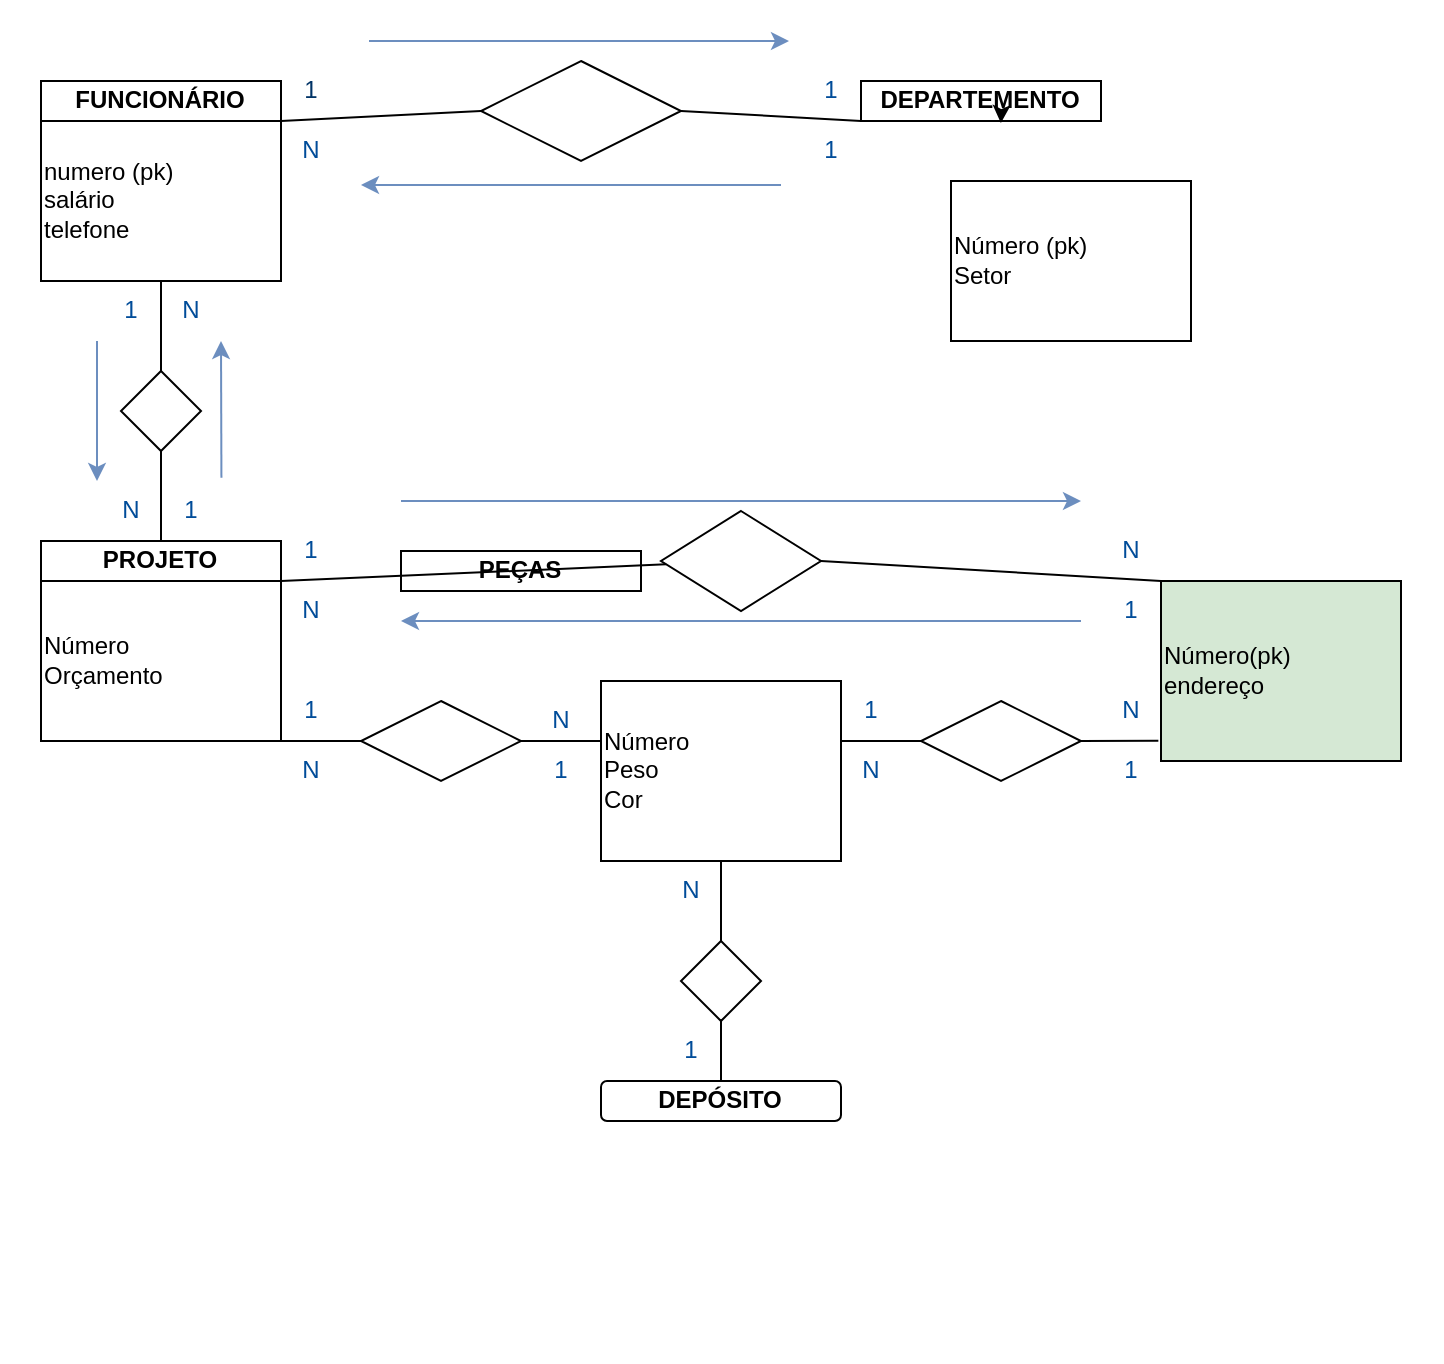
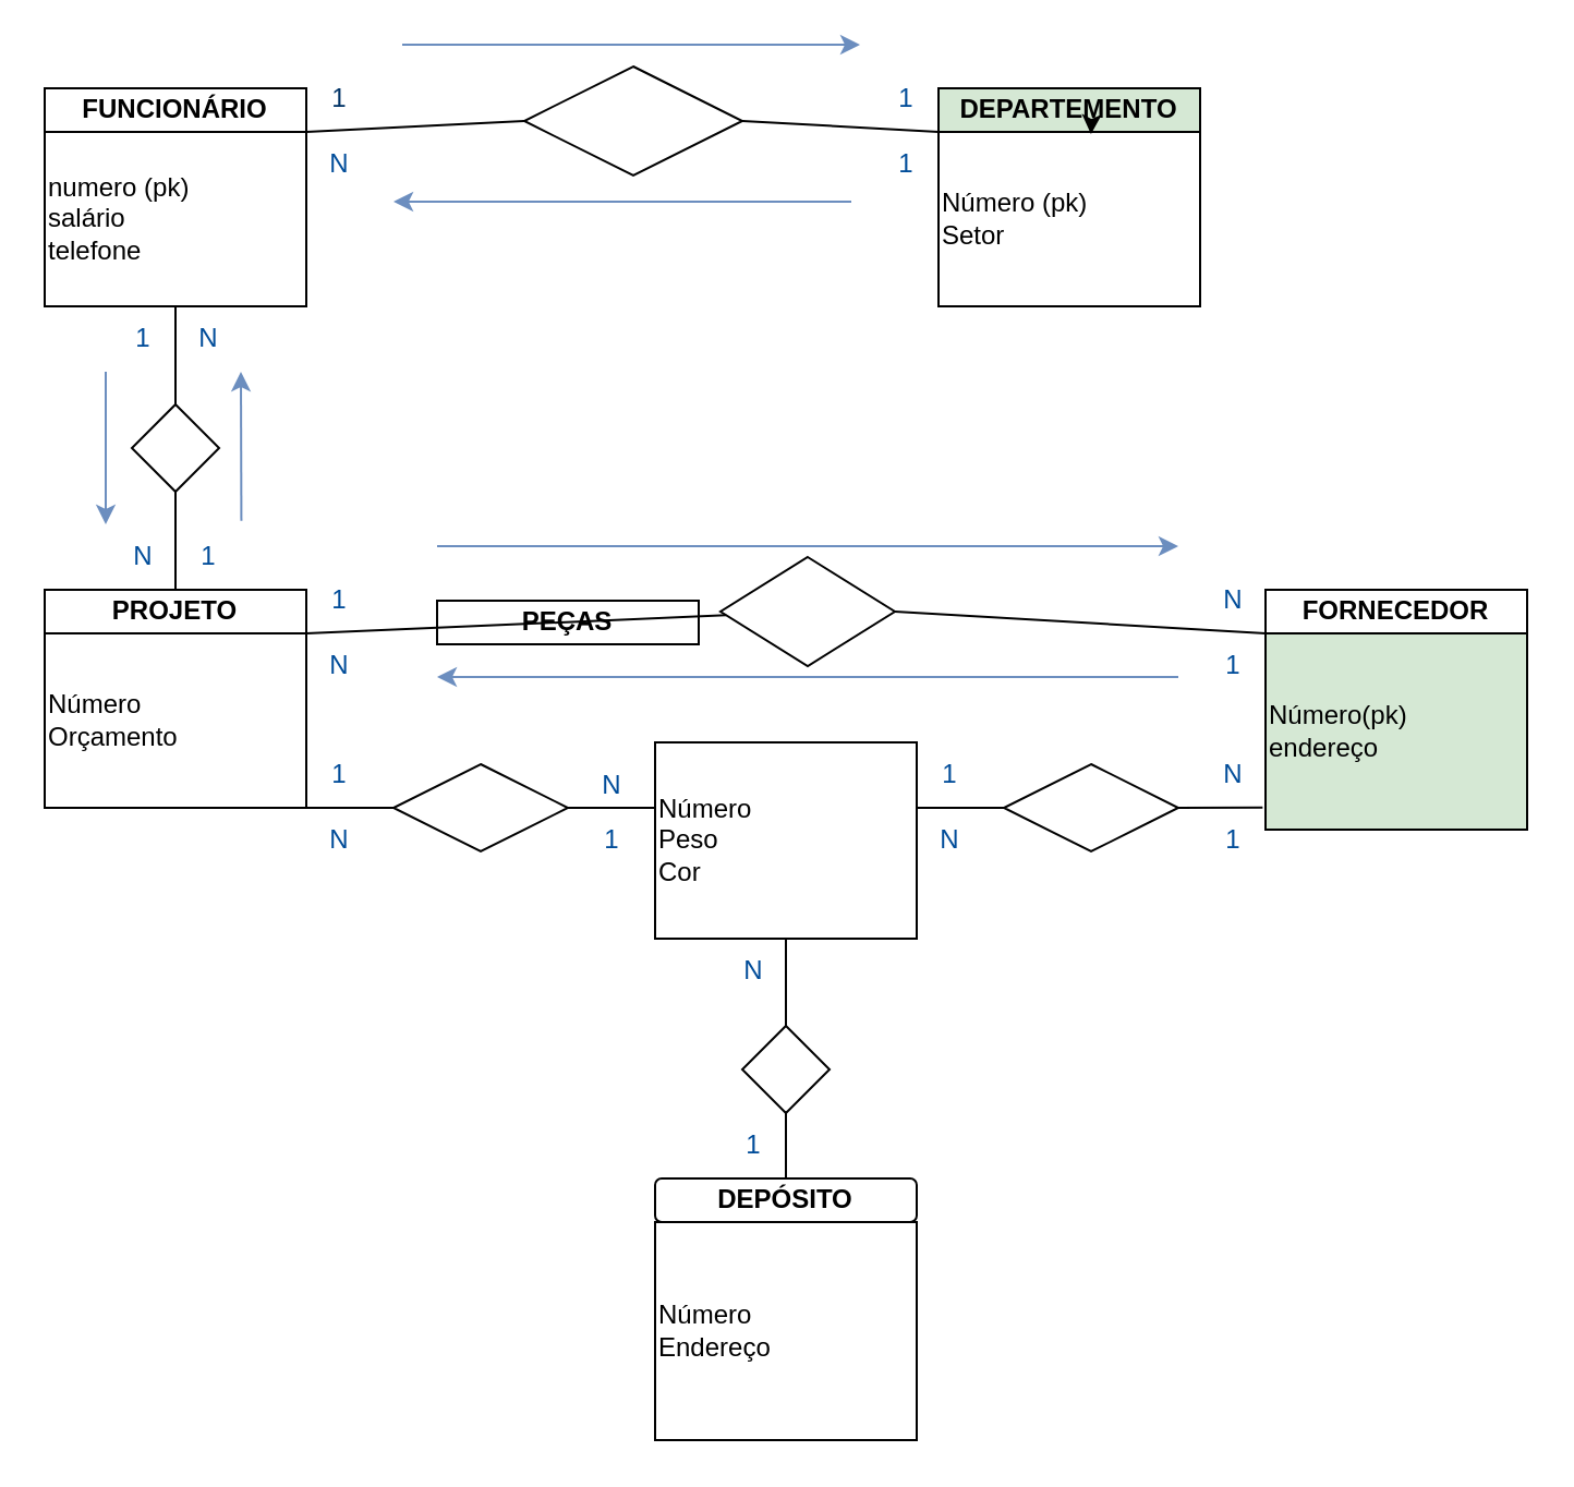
  <mxCell id="0" />
  <mxCell id="1" parent="0" />
  <mxCell id="2" style="edgeStyle=orthogonalEdgeStyle;rounded=0;orthogonalLoop=1;jettySize=auto;html=1;exitX=1;exitY=0.5;exitDx=0;exitDy=0;" parent="1" edge="1"><mxGeometry relative="1" as="geometry"><mxPoint x="150" y="390" as="targetPoint" /><mxPoint x="150" y="390" as="sourcePoint" /></mxGeometry></mxCell>
  <mxCell id="3" style="edgeStyle=orthogonalEdgeStyle;rounded=0;orthogonalLoop=1;jettySize=auto;html=1;" parent="1" edge="1"><mxGeometry relative="1" as="geometry"><mxPoint x="260" y="390" as="targetPoint" /><mxPoint x="260" y="390" as="sourcePoint" /></mxGeometry></mxCell>
  <mxCell id="4" value="&lt;b&gt;FUNCIONÁRIO&lt;/b&gt;" style="rounded=0;whiteSpace=wrap;html=1;" parent="1" vertex="1"><mxGeometry x="20" y="40" width="120" height="20" as="geometry" /></mxCell>
  <mxCell id="5" value="numero (pk)&lt;br&gt;salário&lt;br&gt;telefone" style="rounded=0;whiteSpace=wrap;html=1;align=left;" parent="1" vertex="1"><mxGeometry x="20" y="60" width="120" height="80" as="geometry" /></mxCell>
- <mxCell id="6" value="&lt;b&gt;DEPARTEMENTO&lt;/b&gt;" style="rounded=0;whiteSpace=wrap;html=1;" parent="1" vertex="1"><mxGeometry x="430" y="40" width="120" height="20" as="geometry" /></mxCell>
- <mxCell id="7" value="Número (pk)&lt;br&gt;Setor" style="rounded=0;whiteSpace=wrap;html=1;align=left;" parent="1" vertex="1"><mxGeometry x="475" y="90" width="120" height="80" as="geometry" /></mxCell>
+ <mxCell id="6" value="&lt;b&gt;DEPARTEMENTO&lt;/b&gt;" style="rounded=0;whiteSpace=wrap;html=1;fillColor=#d5e8d4;" parent="1" vertex="1"><mxGeometry x="430" y="40" width="120" height="20" as="geometry" /></mxCell>
+ <mxCell id="7" value="Número (pk)&lt;br&gt;Setor" style="rounded=0;whiteSpace=wrap;html=1;align=left;" parent="1" vertex="1"><mxGeometry x="430" y="60" width="120" height="80" as="geometry" /></mxCell>
  <mxCell id="8" value="&lt;b&gt;PROJETO&lt;/b&gt;" style="rounded=0;whiteSpace=wrap;html=1;" parent="1" vertex="1"><mxGeometry x="20" y="270" width="120" height="20" as="geometry" /></mxCell>
  <mxCell id="9" value="Número&amp;nbsp;&lt;br&gt;Orçamento" style="rounded=0;whiteSpace=wrap;html=1;align=left;" parent="1" vertex="1"><mxGeometry x="20" y="290" width="120" height="80" as="geometry" /></mxCell>
+ <mxCell id="10" value="&lt;b&gt;FORNECEDOR&lt;/b&gt;" style="rounded=0;whiteSpace=wrap;html=1;" parent="1" vertex="1"><mxGeometry x="580" y="270" width="120" height="20" as="geometry" /></mxCell>
  <mxCell id="11" value="Número(pk)&lt;br&gt;endereço" style="rounded=0;whiteSpace=wrap;html=1;align=left;fillColor=#d5e8d4;" parent="1" vertex="1"><mxGeometry x="580" y="290" width="120" height="90" as="geometry" /></mxCell>
  <mxCell id="12" value="&lt;b&gt;PEÇAS&lt;/b&gt;" style="rounded=0;whiteSpace=wrap;html=1;" parent="1" vertex="1"><mxGeometry x="200" y="275" width="120" height="20" as="geometry" /></mxCell>
  <mxCell id="13" value="Número&lt;br&gt;Peso&lt;br&gt;Cor&amp;nbsp;" style="rounded=0;whiteSpace=wrap;html=1;align=left;" parent="1" vertex="1"><mxGeometry x="300" y="340" width="120" height="90" as="geometry" /></mxCell>
  <mxCell id="14" style="edgeStyle=orthogonalEdgeStyle;rounded=0;orthogonalLoop=1;jettySize=auto;html=1;exitX=0.5;exitY=1;exitDx=0;exitDy=0;entryX=0.583;entryY=1.05;entryDx=0;entryDy=0;entryPerimeter=0;" parent="1" source="6" target="6" edge="1"><mxGeometry relative="1" as="geometry" /></mxCell>
  <mxCell id="15" value="&lt;b&gt;DEPÓSITO&lt;/b&gt;" style="whiteSpace=wrap;html=1;rounded=1;" parent="1" vertex="1"><mxGeometry x="300" y="540" width="120" height="20" as="geometry" /></mxCell>
+ <mxCell id="16" value="Número&amp;nbsp;&lt;br&gt;Endereço" style="rounded=0;whiteSpace=wrap;html=1;align=left;" parent="1" vertex="1"><mxGeometry x="300" y="560" width="120" height="100" as="geometry" /></mxCell>
  <mxCell id="17" value="" style="rhombus;whiteSpace=wrap;html=1;" parent="1" vertex="1"><mxGeometry x="240" y="30" width="100" height="50" as="geometry" /></mxCell>
  <mxCell id="18" value="" style="endArrow=none;html=1;rounded=0;exitX=1;exitY=0;exitDx=0;exitDy=0;entryX=0;entryY=0.5;entryDx=0;entryDy=0;" parent="1" source="5" target="17" edge="1"><mxGeometry width="50" height="50" relative="1" as="geometry"><mxPoint x="400" y="270" as="sourcePoint" /><mxPoint x="450" y="220" as="targetPoint" /></mxGeometry></mxCell>
  <mxCell id="19" value="" style="endArrow=none;html=1;rounded=0;entryX=0;entryY=1;entryDx=0;entryDy=0;exitX=1;exitY=0.5;exitDx=0;exitDy=0;" parent="1" source="17" target="6" edge="1"><mxGeometry width="50" height="50" relative="1" as="geometry"><mxPoint x="400" y="270" as="sourcePoint" /><mxPoint x="450" y="220" as="targetPoint" /></mxGeometry></mxCell>
  <mxCell id="20" value="&lt;font color=&quot;#003366&quot;&gt;1&lt;/font&gt;" style="text;html=1;align=center;verticalAlign=middle;resizable=0;points=[];autosize=1;strokeColor=none;fillColor=none;" parent="1" vertex="1"><mxGeometry x="140" y="30" width="30" height="30" as="geometry" /></mxCell>
  <mxCell id="21" value="&lt;font color=&quot;#004c99&quot;&gt;1&lt;/font&gt;" style="text;html=1;align=center;verticalAlign=middle;resizable=0;points=[];autosize=1;strokeColor=none;fillColor=none;" parent="1" vertex="1"><mxGeometry x="400" y="30" width="30" height="30" as="geometry" /></mxCell>
  <mxCell id="22" value="&lt;font color=&quot;#004c99&quot;&gt;1&lt;/font&gt;" style="text;html=1;align=center;verticalAlign=middle;resizable=0;points=[];autosize=1;strokeColor=none;fillColor=none;" parent="1" vertex="1"><mxGeometry x="400" y="60" width="30" height="30" as="geometry" /></mxCell>
  <mxCell id="23" value="&lt;font color=&quot;#004c99&quot;&gt;N&lt;br&gt;&lt;/font&gt;" style="text;html=1;align=center;verticalAlign=middle;resizable=0;points=[];autosize=1;strokeColor=none;fillColor=none;" parent="1" vertex="1"><mxGeometry x="140" y="60" width="30" height="30" as="geometry" /></mxCell>
  <mxCell id="24" value="" style="rhombus;whiteSpace=wrap;html=1;" parent="1" vertex="1"><mxGeometry x="60" y="185" width="40" height="40" as="geometry" /></mxCell>
  <mxCell id="25" value="" style="endArrow=none;html=1;rounded=0;exitX=0.5;exitY=1;exitDx=0;exitDy=0;entryX=0.5;entryY=0;entryDx=0;entryDy=0;" parent="1" source="5" target="24" edge="1"><mxGeometry width="50" height="50" relative="1" as="geometry"><mxPoint x="350" y="300" as="sourcePoint" /><mxPoint x="400" y="250" as="targetPoint" /></mxGeometry></mxCell>
  <mxCell id="26" value="" style="endArrow=none;html=1;rounded=0;entryX=0.5;entryY=1;entryDx=0;entryDy=0;" parent="1" target="24" edge="1"><mxGeometry width="50" height="50" relative="1" as="geometry"><mxPoint x="80" y="270" as="sourcePoint" /><mxPoint x="130" y="230" as="targetPoint" /><Array as="points" /></mxGeometry></mxCell>
  <mxCell id="27" value="&lt;font color=&quot;#004c99&quot;&gt;1&lt;/font&gt;" style="text;html=1;align=center;verticalAlign=middle;resizable=0;points=[];autosize=1;strokeColor=none;fillColor=none;" parent="1" vertex="1"><mxGeometry x="50" y="140" width="30" height="30" as="geometry" /></mxCell>
  <mxCell id="28" value="&lt;font color=&quot;#004c99&quot;&gt;N&lt;/font&gt;" style="text;html=1;align=center;verticalAlign=middle;resizable=0;points=[];autosize=1;strokeColor=none;fillColor=none;" parent="1" vertex="1"><mxGeometry x="50" y="240" width="30" height="30" as="geometry" /></mxCell>
  <mxCell id="29" value="" style="rhombus;whiteSpace=wrap;html=1;" parent="1" vertex="1"><mxGeometry x="330" y="255" width="80" height="50" as="geometry" /></mxCell>
  <mxCell id="30" value="" style="endArrow=none;html=1;rounded=0;entryX=1;entryY=0.5;entryDx=0;entryDy=0;exitX=0;exitY=0;exitDx=0;exitDy=0;" parent="1" source="11" target="29" edge="1"><mxGeometry width="50" height="50" relative="1" as="geometry"><mxPoint x="350" y="400" as="sourcePoint" /><mxPoint x="400" y="350" as="targetPoint" /></mxGeometry></mxCell>
  <mxCell id="31" value="" style="endArrow=none;html=1;rounded=0;entryX=1;entryY=0;entryDx=0;entryDy=0;" parent="1" source="29" target="9" edge="1"><mxGeometry width="50" height="50" relative="1" as="geometry"><mxPoint x="350" y="400" as="sourcePoint" /><mxPoint x="400" y="350" as="targetPoint" /></mxGeometry></mxCell>
  <mxCell id="32" value="" style="rhombus;whiteSpace=wrap;html=1;" parent="1" vertex="1"><mxGeometry x="180" y="350" width="80" height="40" as="geometry" /></mxCell>
  <mxCell id="33" value="" style="endArrow=none;html=1;rounded=0;exitX=1;exitY=1;exitDx=0;exitDy=0;entryX=0;entryY=0.5;entryDx=0;entryDy=0;" parent="1" source="9" target="32" edge="1"><mxGeometry width="50" height="50" relative="1" as="geometry"><mxPoint x="350" y="400" as="sourcePoint" /><mxPoint x="400" y="350" as="targetPoint" /></mxGeometry></mxCell>
  <mxCell id="34" value="" style="endArrow=none;html=1;rounded=0;exitX=1;exitY=0.5;exitDx=0;exitDy=0;" parent="1" source="32" edge="1"><mxGeometry width="50" height="50" relative="1" as="geometry"><mxPoint x="350" y="400" as="sourcePoint" /><mxPoint x="300" y="370" as="targetPoint" /></mxGeometry></mxCell>
  <mxCell id="35" value="&lt;font color=&quot;#004c99&quot;&gt;1&lt;/font&gt;" style="text;html=1;align=center;verticalAlign=middle;resizable=0;points=[];autosize=1;strokeColor=none;fillColor=none;" parent="1" vertex="1"><mxGeometry x="140" y="340" width="30" height="30" as="geometry" /></mxCell>
  <mxCell id="36" value="&lt;font color=&quot;#004c99&quot;&gt;N&lt;/font&gt;" style="text;html=1;align=center;verticalAlign=middle;resizable=0;points=[];autosize=1;strokeColor=none;fillColor=none;" parent="1" vertex="1"><mxGeometry x="265" y="345" width="30" height="30" as="geometry" /></mxCell>
  <mxCell id="37" value="&lt;font color=&quot;#004c99&quot;&gt;1&lt;/font&gt;" style="text;html=1;align=center;verticalAlign=middle;resizable=0;points=[];autosize=1;strokeColor=none;fillColor=none;" parent="1" vertex="1"><mxGeometry x="140" y="260" width="30" height="30" as="geometry" /></mxCell>
  <mxCell id="38" value="&lt;font color=&quot;#004c99&quot;&gt;N&lt;/font&gt;" style="text;html=1;align=center;verticalAlign=middle;resizable=0;points=[];autosize=1;strokeColor=none;fillColor=none;" parent="1" vertex="1"><mxGeometry x="550" y="260" width="30" height="30" as="geometry" /></mxCell>
  <mxCell id="39" value="&lt;font color=&quot;#004c99&quot;&gt;1&lt;/font&gt;" style="text;html=1;align=center;verticalAlign=middle;resizable=0;points=[];autosize=1;strokeColor=none;fillColor=none;" parent="1" vertex="1"><mxGeometry x="550" y="290" width="30" height="30" as="geometry" /></mxCell>
  <mxCell id="40" value="&lt;font color=&quot;#004c99&quot;&gt;N&lt;/font&gt;" style="text;html=1;align=center;verticalAlign=middle;resizable=0;points=[];autosize=1;strokeColor=none;fillColor=none;" parent="1" vertex="1"><mxGeometry x="140" y="290" width="30" height="30" as="geometry" /></mxCell>
  <mxCell id="41" value="&lt;font color=&quot;#004c99&quot;&gt;1&lt;/font&gt;" style="text;html=1;align=center;verticalAlign=middle;resizable=0;points=[];autosize=1;strokeColor=none;fillColor=none;" parent="1" vertex="1"><mxGeometry x="265" y="370" width="30" height="30" as="geometry" /></mxCell>
  <mxCell id="42" value="&lt;font color=&quot;#004c99&quot;&gt;N&lt;/font&gt;" style="text;html=1;align=center;verticalAlign=middle;resizable=0;points=[];autosize=1;strokeColor=none;fillColor=none;" parent="1" vertex="1"><mxGeometry x="140" y="370" width="30" height="30" as="geometry" /></mxCell>
  <mxCell id="43" value="&lt;font color=&quot;#004c99&quot;&gt;1&lt;/font&gt;" style="text;html=1;align=center;verticalAlign=middle;resizable=0;points=[];autosize=1;strokeColor=none;fillColor=none;" parent="1" vertex="1"><mxGeometry x="80" y="240" width="30" height="30" as="geometry" /></mxCell>
  <mxCell id="44" value="&lt;font color=&quot;#004c99&quot;&gt;N&lt;/font&gt;" style="text;html=1;align=center;verticalAlign=middle;resizable=0;points=[];autosize=1;strokeColor=none;fillColor=none;" parent="1" vertex="1"><mxGeometry x="80" y="140" width="30" height="30" as="geometry" /></mxCell>
  <mxCell id="45" value="" style="rhombus;whiteSpace=wrap;html=1;" parent="1" vertex="1"><mxGeometry x="340" y="470" width="40" height="40" as="geometry" /></mxCell>
  <mxCell id="46" value="" style="endArrow=none;html=1;rounded=0;entryX=0.5;entryY=1;entryDx=0;entryDy=0;exitX=0.5;exitY=0;exitDx=0;exitDy=0;" parent="1" source="61" target="13" edge="1"><mxGeometry width="50" height="50" relative="1" as="geometry"><mxPoint x="350" y="490" as="sourcePoint" /><mxPoint x="400" y="440" as="targetPoint" /></mxGeometry></mxCell>
  <mxCell id="47" value="" style="endArrow=none;html=1;rounded=0;exitX=0.5;exitY=0;exitDx=0;exitDy=0;entryX=0.5;entryY=1;entryDx=0;entryDy=0;" parent="1" source="15" target="45" edge="1"><mxGeometry width="50" height="50" relative="1" as="geometry"><mxPoint x="350" y="490" as="sourcePoint" /><mxPoint x="400" y="440" as="targetPoint" /></mxGeometry></mxCell>
  <mxCell id="48" value="" style="rhombus;whiteSpace=wrap;html=1;" parent="1" vertex="1"><mxGeometry x="460" y="350" width="80" height="40" as="geometry" /></mxCell>
  <mxCell id="49" value="" style="endArrow=none;html=1;rounded=0;" parent="1" edge="1"><mxGeometry width="50" height="50" relative="1" as="geometry"><mxPoint x="420" y="370" as="sourcePoint" /><mxPoint x="460" y="370" as="targetPoint" /></mxGeometry></mxCell>
  <mxCell id="50" value="" style="endArrow=none;html=1;rounded=0;exitX=1;exitY=0.5;exitDx=0;exitDy=0;entryX=-0.011;entryY=0.888;entryDx=0;entryDy=0;entryPerimeter=0;" parent="1" source="48" target="11" edge="1"><mxGeometry width="50" height="50" relative="1" as="geometry"><mxPoint x="360" y="370" as="sourcePoint" /><mxPoint x="410" y="320" as="targetPoint" /></mxGeometry></mxCell>
  <mxCell id="51" value="&lt;font color=&quot;#004c99&quot;&gt;1&lt;/font&gt;" style="text;html=1;align=center;verticalAlign=middle;resizable=0;points=[];autosize=1;strokeColor=none;fillColor=none;" parent="1" vertex="1"><mxGeometry x="420" y="340" width="30" height="30" as="geometry" /></mxCell>
  <mxCell id="52" value="&lt;font color=&quot;#004c99&quot;&gt;N&lt;/font&gt;" style="text;html=1;align=center;verticalAlign=middle;resizable=0;points=[];autosize=1;strokeColor=none;fillColor=none;" parent="1" vertex="1"><mxGeometry x="550" y="340" width="30" height="30" as="geometry" /></mxCell>
  <mxCell id="53" value="&lt;font color=&quot;#004c99&quot;&gt;1&lt;/font&gt;" style="text;html=1;align=center;verticalAlign=middle;resizable=0;points=[];autosize=1;strokeColor=none;fillColor=none;" parent="1" vertex="1"><mxGeometry x="550" y="370" width="30" height="30" as="geometry" /></mxCell>
  <mxCell id="54" value="" style="endArrow=classic;html=1;rounded=0;fillColor=#dae8fc;strokeColor=#6c8ebf;" parent="1" edge="1"><mxGeometry width="50" height="50" relative="1" as="geometry"><mxPoint x="48" y="170" as="sourcePoint" /><mxPoint x="48" y="240" as="targetPoint" /></mxGeometry></mxCell>
  <mxCell id="55" value="" style="endArrow=classic;html=1;rounded=0;exitX=1.007;exitY=-0.056;exitDx=0;exitDy=0;exitPerimeter=0;fillColor=#dae8fc;strokeColor=#6c8ebf;" parent="1" source="43" edge="1"><mxGeometry width="50" height="50" relative="1" as="geometry"><mxPoint x="360" y="370" as="sourcePoint" /><mxPoint x="110" y="170" as="targetPoint" /></mxGeometry></mxCell>
  <mxCell id="56" value="" style="endArrow=classic;html=1;rounded=0;fillColor=#dae8fc;strokeColor=#6c8ebf;" parent="1" edge="1"><mxGeometry width="50" height="50" relative="1" as="geometry"><mxPoint x="184" y="20" as="sourcePoint" /><mxPoint x="394" y="20" as="targetPoint" /></mxGeometry></mxCell>
  <mxCell id="57" value="" style="endArrow=classic;html=1;rounded=0;fillColor=#dae8fc;strokeColor=#6c8ebf;" parent="1" edge="1"><mxGeometry width="50" height="50" relative="1" as="geometry"><mxPoint x="390" y="92" as="sourcePoint" /><mxPoint x="180" y="92" as="targetPoint" /></mxGeometry></mxCell>
  <mxCell id="58" value="" style="endArrow=classic;html=1;rounded=0;fillColor=#dae8fc;strokeColor=#6c8ebf;" parent="1" edge="1"><mxGeometry width="50" height="50" relative="1" as="geometry"><mxPoint x="200" y="250" as="sourcePoint" /><mxPoint x="540" y="250" as="targetPoint" /></mxGeometry></mxCell>
  <mxCell id="59" value="" style="endArrow=classic;html=1;rounded=0;fillColor=#dae8fc;strokeColor=#6c8ebf;" parent="1" edge="1"><mxGeometry width="50" height="50" relative="1" as="geometry"><mxPoint x="540" y="310" as="sourcePoint" /><mxPoint x="200" y="310" as="targetPoint" /></mxGeometry></mxCell>
  <mxCell id="60" value="&lt;font color=&quot;#004c99&quot;&gt;1&lt;/font&gt;" style="text;html=1;align=center;verticalAlign=middle;resizable=0;points=[];autosize=1;strokeColor=none;fillColor=none;" parent="1" vertex="1"><mxGeometry x="330" y="510" width="30" height="30" as="geometry" /></mxCell>
  <mxCell id="61" value="&lt;font color=&quot;#004c99&quot;&gt;N&lt;/font&gt;" style="text;html=1;align=center;verticalAlign=middle;resizable=0;points=[];autosize=1;strokeColor=none;fillColor=none;" parent="1" vertex="1"><mxGeometry x="330" y="430" width="30" height="30" as="geometry" /></mxCell>
  <mxCell id="62" value="" style="endArrow=none;html=1;rounded=0;exitX=0.5;exitY=0;exitDx=0;exitDy=0;entryX=0.5;entryY=1;entryDx=0;entryDy=0;" parent="1" source="45" target="13" edge="1"><mxGeometry width="50" height="50" relative="1" as="geometry"><mxPoint x="360" y="370" as="sourcePoint" /><mxPoint x="410" y="320" as="targetPoint" /></mxGeometry></mxCell>
  <mxCell id="63" value="&lt;font color=&quot;#004c99&quot;&gt;N&lt;/font&gt;" style="text;html=1;align=center;verticalAlign=middle;resizable=0;points=[];autosize=1;strokeColor=none;fillColor=none;" parent="1" vertex="1"><mxGeometry x="420" y="370" width="30" height="30" as="geometry" /></mxCell>
